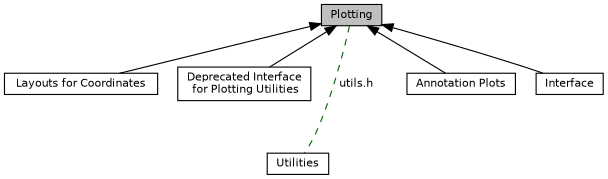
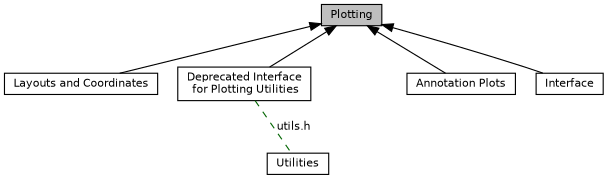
  digraph {
    rankdir=TB
    node [color=black fontname=Helvetica fontsize=10 shape=box]
    edge [dir=back fontname=Helvetica fontsize=10 labelfontname=Helvetica labelfontsize=10 shape=plaintext style=solid]
-   n1 [height=0.2 label="Layouts for Coordinates" width=0.4]
+   n1 [height=0.2 label="Layouts and Coordinates" width=0.4]
    n2 [height=0.2 label="Deprecated Interface\l for Plotting Utilities" width=0.4]
    n3 [fillcolor=grey75 fontcolor=black height=0.2 label=Plotting style=filled width=0.4]
    n4 [height=0.2 label=Utilities width=0.4]
    n5 [height=0.2 label="Annotation Plots" width=0.4]
    n6 [height=0.2 label=Interface width=0.4]
    n3 -> n1
    n3 -> n2
-   n3 -> n4 [color=darkgreen dir=none label="utils.h" style=dashed]
+   n2 -> n4 [color=darkgreen dir=none label="utils.h" style=dashed]
    n3 -> n5
    n3 -> n6
  }
